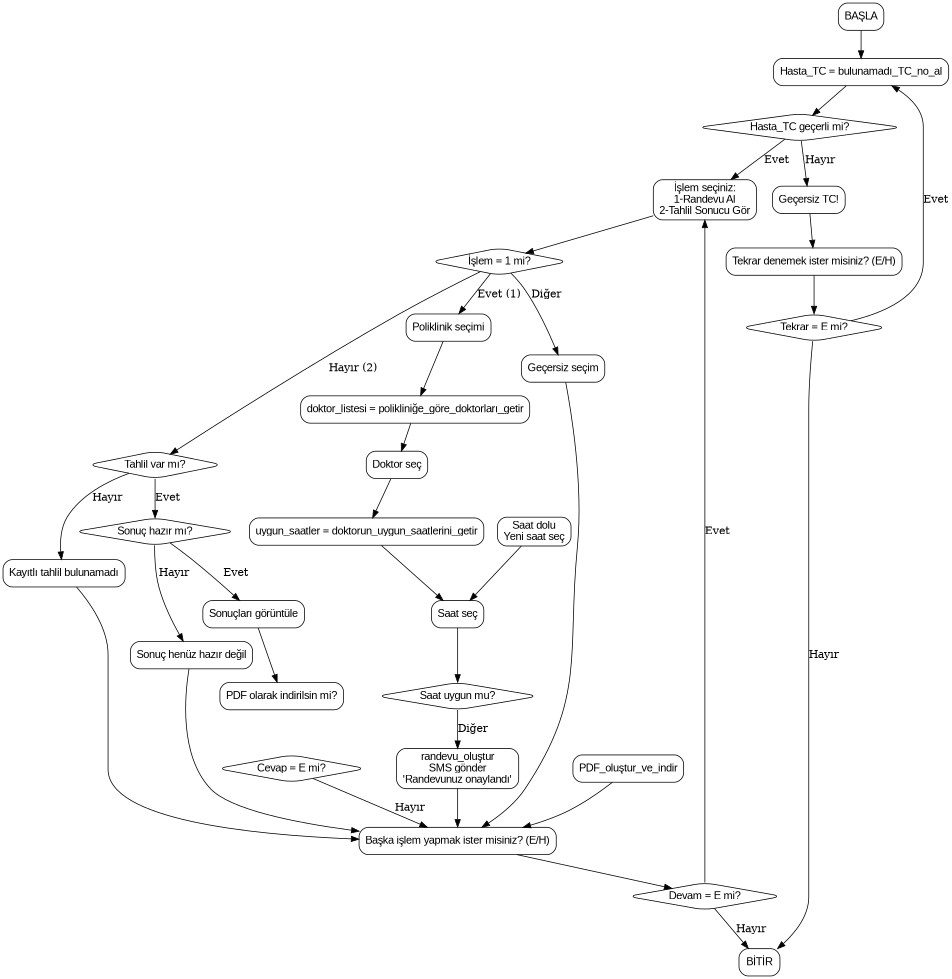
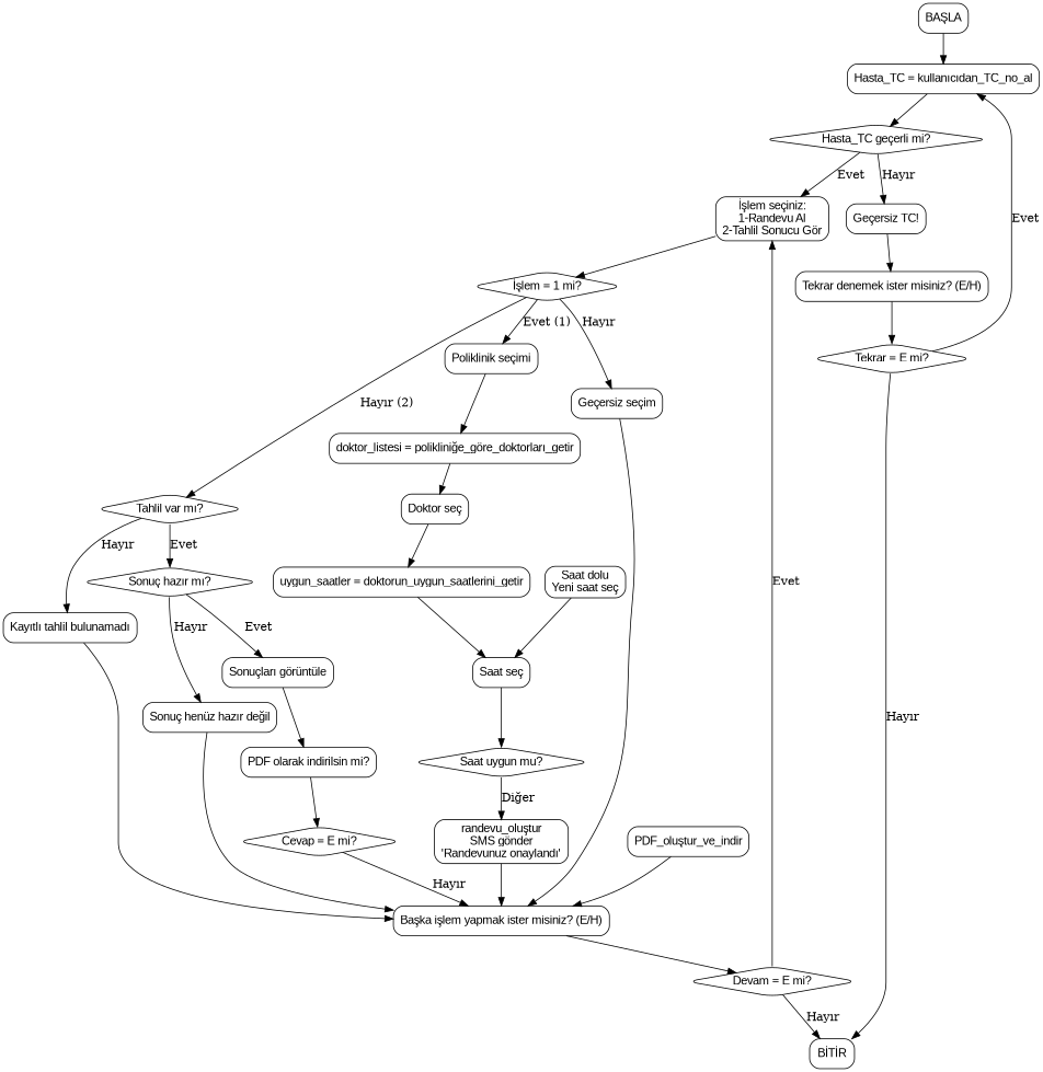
  digraph {
    rankdir=TB
    node [fontname=Arial shape=rectangle style=rounded]
    n1 [label="BAŞLA"]
-   n2 [label="Hasta_TC = bulunamadı_TC_no_al"]
+   n2 [label="Hasta_TC = kullanıcıdan_TC_no_al"]
    n3 [label="Hasta_TC geçerli mi?" shape=diamond]
    n4 [label="Geçersiz TC!"]
    n5 [label="İşlem seçiniz:\n1-Randevu Al\n2-Tahlil Sonucu Gör"]
    n6 [label="Tekrar denemek ister misiniz? (E/H)"]
    n7 [label="İşlem = 1 mi?" shape=diamond]
    n8 [label="Tekrar = E mi?" shape=diamond]
    n9 [label="BİTİR"]
    n10 [label="Poliklinik seçimi"]
    n11 [label="Tahlil var mı?" shape=diamond]
    n12 [label="Geçersiz seçim"]
    n13 [label="doktor_listesi = polikliniğe_göre_doktorları_getir"]
    n14 [label="Sonuç hazır mı?" shape=diamond]
    n15 [label="Kayıtlı tahlil bulunamadı"]
    n16 [label="Başka işlem yapmak ister misiniz? (E/H)"]
    n17 [label="Doktor seç"]
    n18 [label="uygun_saatler = doktorun_uygun_saatlerini_getir"]
    n19 [label="Saat seç"]
    n20 [label="Saat uygun mu?" shape=diamond]
    n21 [label="randevu_oluştur\nSMS gönder\n'Randevunuz onaylandı'"]
    n22 [label="Saat dolu\nYeni saat seç"]
    n23 [label="Devam = E mi?" shape=diamond]
    n24 [label="Sonuçları görüntüle"]
    n25 [label="Sonuç henüz hazır değil"]
    n26 [label="PDF olarak indirilsin mi?"]
    n27 [label="Cevap = E mi?" shape=diamond]
    n28 [label="PDF_oluştur_ve_indir"]
    n1 -> n2
    n2 -> n3
    n3 -> n4 [label="Hayır"]
    n3 -> n5 [label=Evet]
    n4 -> n6
    n5 -> n7
    n6 -> n8
    n7 -> n10 [label="Evet (1)"]
    n7 -> n11 [label="Hayır (2)"]
-   n7 -> n12 [label="Diğer"]
+   n7 -> n12 [label="Hayır"]
    n8 -> n2 [label=Evet]
    n8 -> n9 [label="Hayır"]
    n10 -> n13
    n11 -> n14 [label=Evet]
    n11 -> n15 [label="Hayır"]
    n12 -> n16
    n13 -> n17
    n14 -> n24 [label=Evet]
    n14 -> n25 [label="Hayır"]
    n15 -> n16
    n16 -> n23
    n17 -> n18
    n18 -> n19
    n19 -> n20
    n20 -> n21 [label="Diğer"]
    n21 -> n16
    n22 -> n19
    n23 -> n5 [label=Evet]
    n23 -> n9 [label="Hayır"]
    n24 -> n26
    n25 -> n16
+   n26 -> n27
    n27 -> n16 [label="Hayır"]
    n28 -> n16
  }
